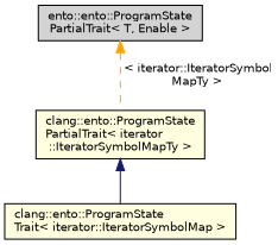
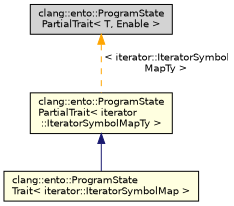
  digraph {
    node [color=black fillcolor=lightyellow fontname=Helvetica fontsize=10 shape=record style=filled]
    edge [dir=back fontname=Helvetica fontsize=10 labelfontname=Helvetica labelfontsize=10]
    n1 [fontcolor=black height=0.2 label="clang::ento::ProgramState\lTrait\< iterator::IteratorSymbolMap \>" width=0.4]
    n2 [height=0.2 label="clang::ento::ProgramState\lPartialTrait\< iterator\l::IteratorSymbolMapTy \>" width=0.4]
-   n3 [height=0.2 label="ento::ento::ProgramState\lPartialTrait\< T, Enable \>" width=0.4 fillcolor=lightgrey]
+   n3 [height=0.2 label="clang::ento::ProgramState\lPartialTrait\< T, Enable \>" width=0.4 fillcolor=lightgrey]
    n2 -> n1 [color=midnightblue style=solid]
    n3 -> n2 [color=orange label=" \< iterator::IteratorSymbol\lMapTy \>" style=dashed]
  }
